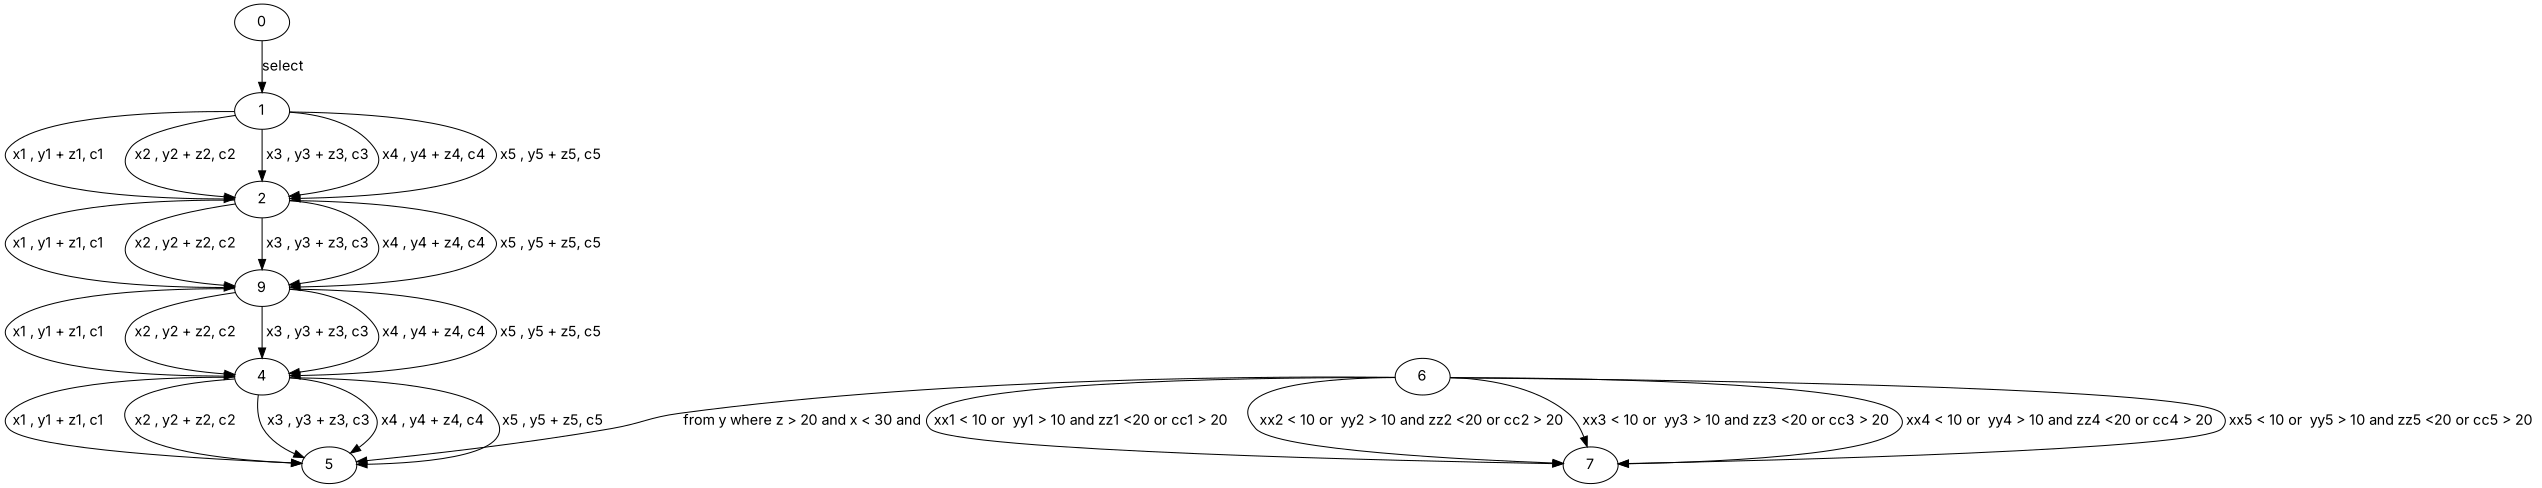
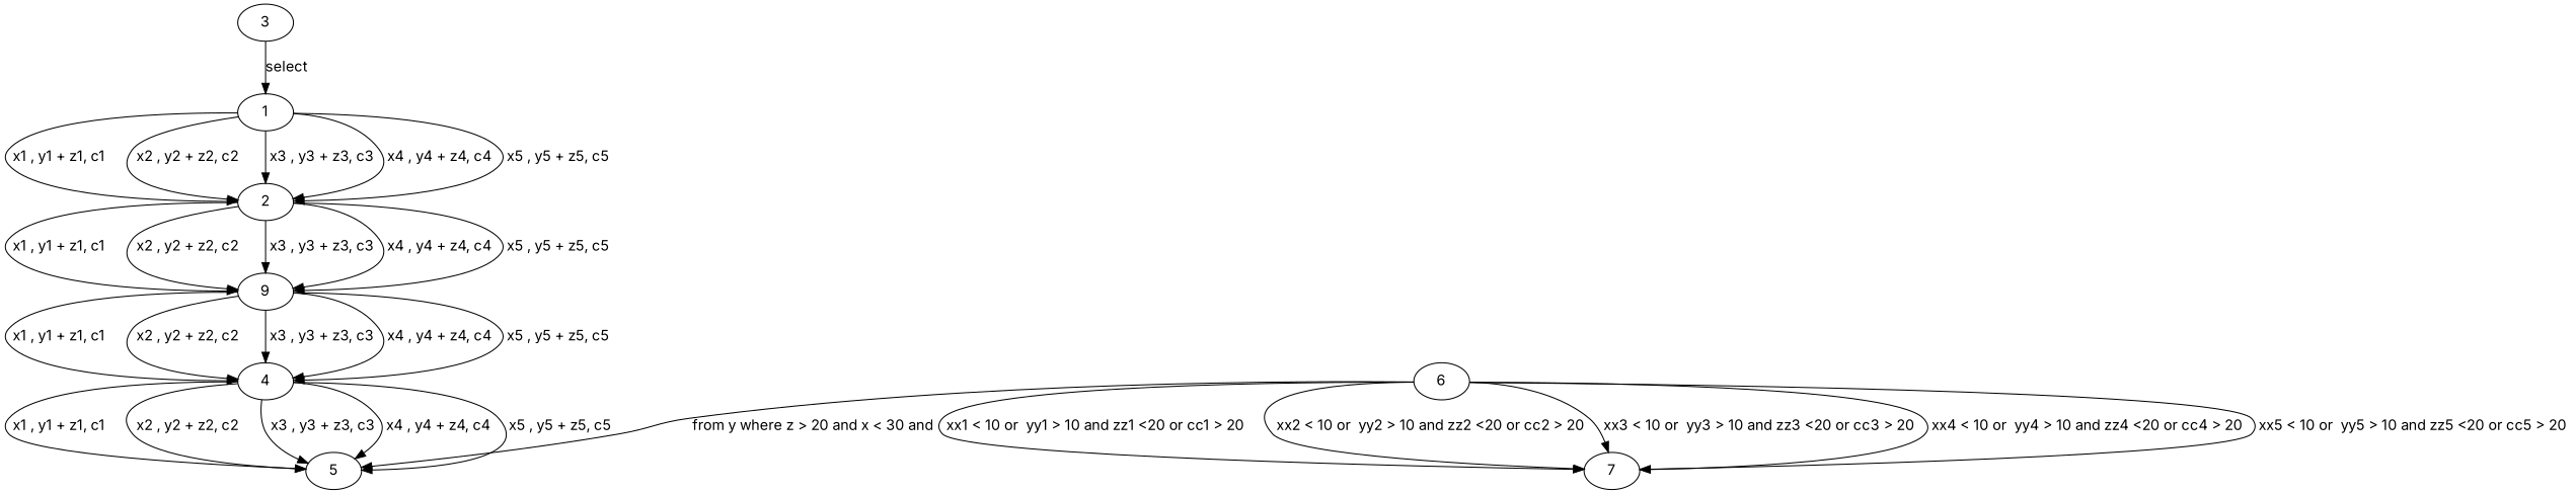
  digraph {
    fontname=Inter
    node [fontname=Inter]
    edge [fontname=Inter]
-   0
+   0 [label=3]
    1
    2
    n4 [label=9]
    4
    5
    6
    7
    0 -> 1 [label="select "]
    1 -> 2 [label=" x1 , y1 + z1, c1 "]
    1 -> 2 [label=" x2 , y2 + z2, c2 "]
    1 -> 2 [label=" x3 , y3 + z3, c3 "]
    1 -> 2 [label=" x4 , y4 + z4, c4 "]
    1 -> 2 [label=" x5 , y5 + z5, c5 "]
    2 -> n4 [label=" x1 , y1 + z1, c1 "]
    2 -> n4 [label=" x2 , y2 + z2, c2 "]
    2 -> n4 [label=" x3 , y3 + z3, c3 "]
    2 -> n4 [label=" x4 , y4 + z4, c4 "]
    2 -> n4 [label=" x5 , y5 + z5, c5 "]
    n4 -> 4 [label=" x1 , y1 + z1, c1 "]
    n4 -> 4 [label=" x2 , y2 + z2, c2 "]
    n4 -> 4 [label=" x3 , y3 + z3, c3 "]
    n4 -> 4 [label=" x4 , y4 + z4, c4 "]
    n4 -> 4 [label=" x5 , y5 + z5, c5 "]
    4 -> 5 [label=" x1 , y1 + z1, c1 "]
    4 -> 5 [label=" x2 , y2 + z2, c2 "]
    4 -> 5 [label=" x3 , y3 + z3, c3 "]
    4 -> 5 [label=" x4 , y4 + z4, c4 "]
    4 -> 5 [label=" x5 , y5 + z5, c5 "]
    6 -> 5 [label=" from y where z > 20 and x < 30 and"]
    6 -> 7 [label=" xx1 < 10 or  yy1 > 10 and zz1 <20 or cc1 > 20 "]
    6 -> 7 [label=" xx2 < 10 or  yy2 > 10 and zz2 <20 or cc2 > 20 "]
    6 -> 7 [label=" xx3 < 10 or  yy3 > 10 and zz3 <20 or cc3 > 20 "]
    6 -> 7 [label=" xx4 < 10 or  yy4 > 10 and zz4 <20 or cc4 > 20 "]
    6 -> 7 [label=" xx5 < 10 or  yy5 > 10 and zz5 <20 or cc5 > 20 "]
  }
